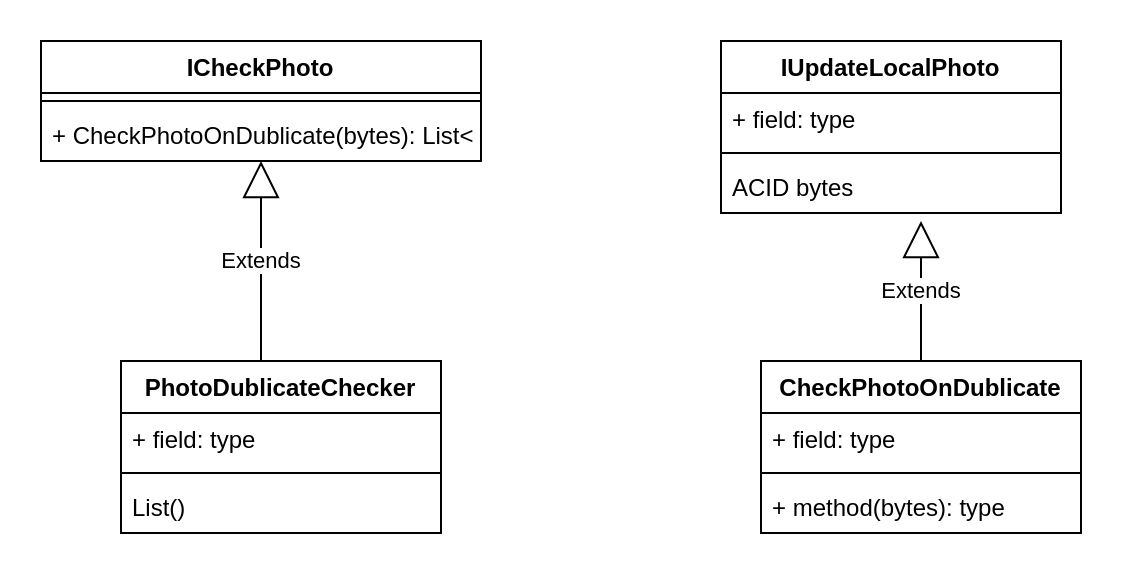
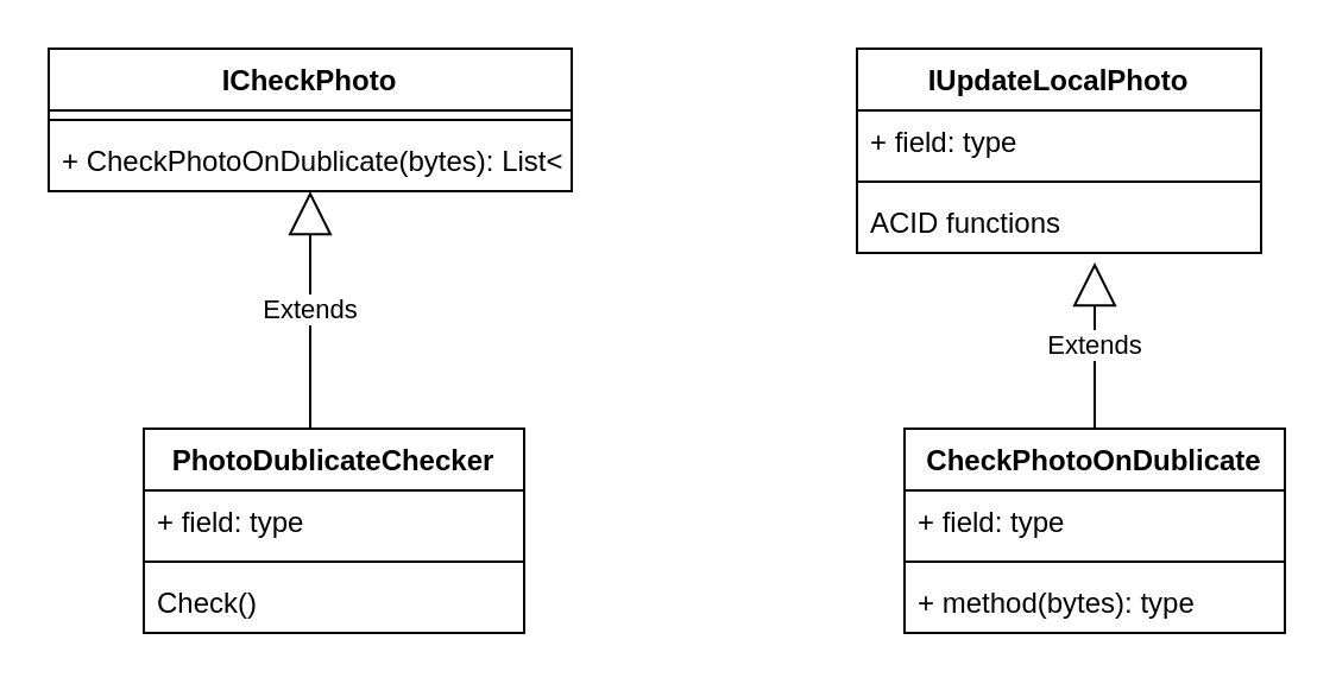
  <mxCell id="0" />
  <mxCell id="1" parent="0" />
  <mxCell id="2" value="PhotoDublicateChecker" style="swimlane;fontStyle=1;align=center;verticalAlign=top;childLayout=stackLayout;horizontal=1;startSize=26;horizontalStack=0;resizeParent=1;resizeParentMax=0;resizeLast=0;collapsible=1;marginBottom=0;" vertex="1" parent="1"><mxGeometry x="60" y="180" width="160" height="86" as="geometry" /></mxCell>
  <mxCell id="3" value="Extends" style="endArrow=block;endSize=16;endFill=0;html=1;rounded=0;" edge="1" parent="2" target="9"><mxGeometry width="160" relative="1" as="geometry"><mxPoint x="70" as="sourcePoint" /><mxPoint x="230" as="targetPoint" /></mxGeometry></mxCell>
  <mxCell id="4" value="+ field: type" style="text;strokeColor=none;fillColor=none;align=left;verticalAlign=top;spacingLeft=4;spacingRight=4;overflow=hidden;rotatable=0;points=[[0,0.5],[1,0.5]];portConstraint=eastwest;" vertex="1" parent="2"><mxGeometry y="26" width="160" height="26" as="geometry" /></mxCell>
  <mxCell id="5" value="" style="line;strokeWidth=1;fillColor=none;align=left;verticalAlign=middle;spacingTop=-1;spacingLeft=3;spacingRight=3;rotatable=0;labelPosition=right;points=[];portConstraint=eastwest;" vertex="1" parent="2"><mxGeometry y="52" width="160" height="8" as="geometry" /></mxCell>
- <mxCell id="6" value="List()" style="text;strokeColor=none;fillColor=none;align=left;verticalAlign=top;spacingLeft=4;spacingRight=4;overflow=hidden;rotatable=0;points=[[0,0.5],[1,0.5]];portConstraint=eastwest;" vertex="1" parent="2"><mxGeometry y="60" width="160" height="26" as="geometry" /></mxCell>
+ <mxCell id="6" value="Check()" style="text;strokeColor=none;fillColor=none;align=left;verticalAlign=top;spacingLeft=4;spacingRight=4;overflow=hidden;rotatable=0;points=[[0,0.5],[1,0.5]];portConstraint=eastwest;" vertex="1" parent="2"><mxGeometry y="60" width="160" height="26" as="geometry" /></mxCell>
  <mxCell id="7" value="ICheckPhoto" style="swimlane;fontStyle=1;align=center;verticalAlign=top;childLayout=stackLayout;horizontal=1;startSize=26;horizontalStack=0;resizeParent=1;resizeParentMax=0;resizeLast=0;collapsible=1;marginBottom=0;" vertex="1" parent="1"><mxGeometry x="20" y="20" width="220" height="60" as="geometry" /></mxCell>
  <mxCell id="8" value="" style="line;strokeWidth=1;fillColor=none;align=left;verticalAlign=middle;spacingTop=-1;spacingLeft=3;spacingRight=3;rotatable=0;labelPosition=right;points=[];portConstraint=eastwest;" vertex="1" parent="7"><mxGeometry y="26" width="220" height="8" as="geometry" /></mxCell>
  <mxCell id="9" value="+ CheckPhotoOnDublicate(bytes): List&lt;id&gt;" style="text;strokeColor=none;fillColor=none;align=left;verticalAlign=top;spacingLeft=4;spacingRight=4;overflow=hidden;rotatable=0;points=[[0,0.5],[1,0.5]];portConstraint=eastwest;" vertex="1" parent="7"><mxGeometry y="34" width="220" height="26" as="geometry" /></mxCell>
  <mxCell id="10" value="CheckPhotoOnDublicate" style="swimlane;fontStyle=1;align=center;verticalAlign=top;childLayout=stackLayout;horizontal=1;startSize=26;horizontalStack=0;resizeParent=1;resizeParentMax=0;resizeLast=0;collapsible=1;marginBottom=0;" vertex="1" parent="1"><mxGeometry x="380" y="180" width="160" height="86" as="geometry" /></mxCell>
  <mxCell id="11" value="+ field: type" style="text;strokeColor=none;fillColor=none;align=left;verticalAlign=top;spacingLeft=4;spacingRight=4;overflow=hidden;rotatable=0;points=[[0,0.5],[1,0.5]];portConstraint=eastwest;" vertex="1" parent="10"><mxGeometry y="26" width="160" height="26" as="geometry" /></mxCell>
  <mxCell id="12" value="" style="line;strokeWidth=1;fillColor=none;align=left;verticalAlign=middle;spacingTop=-1;spacingLeft=3;spacingRight=3;rotatable=0;labelPosition=right;points=[];portConstraint=eastwest;" vertex="1" parent="10"><mxGeometry y="52" width="160" height="8" as="geometry" /></mxCell>
  <mxCell id="13" value="+ method(bytes): type" style="text;strokeColor=none;fillColor=none;align=left;verticalAlign=top;spacingLeft=4;spacingRight=4;overflow=hidden;rotatable=0;points=[[0,0.5],[1,0.5]];portConstraint=eastwest;" vertex="1" parent="10"><mxGeometry y="60" width="160" height="26" as="geometry" /></mxCell>
  <mxCell id="14" value="IUpdateLocalPhoto" style="swimlane;fontStyle=1;align=center;verticalAlign=top;childLayout=stackLayout;horizontal=1;startSize=26;horizontalStack=0;resizeParent=1;resizeParentMax=0;resizeLast=0;collapsible=1;marginBottom=0;" vertex="1" parent="1"><mxGeometry x="360" y="20" width="170" height="86" as="geometry" /></mxCell>
  <mxCell id="15" value="+ field: type" style="text;strokeColor=none;fillColor=none;align=left;verticalAlign=top;spacingLeft=4;spacingRight=4;overflow=hidden;rotatable=0;points=[[0,0.5],[1,0.5]];portConstraint=eastwest;" vertex="1" parent="14"><mxGeometry y="26" width="170" height="26" as="geometry" /></mxCell>
  <mxCell id="16" value="" style="line;strokeWidth=1;fillColor=none;align=left;verticalAlign=middle;spacingTop=-1;spacingLeft=3;spacingRight=3;rotatable=0;labelPosition=right;points=[];portConstraint=eastwest;" vertex="1" parent="14"><mxGeometry y="52" width="170" height="8" as="geometry" /></mxCell>
- <mxCell id="17" value="ACID bytes" style="text;strokeColor=none;fillColor=none;align=left;verticalAlign=top;spacingLeft=4;spacingRight=4;overflow=hidden;rotatable=0;points=[[0,0.5],[1,0.5]];portConstraint=eastwest;" vertex="1" parent="14"><mxGeometry y="60" width="170" height="26" as="geometry" /></mxCell>
+ <mxCell id="17" value="ACID functions" style="text;strokeColor=none;fillColor=none;align=left;verticalAlign=top;spacingLeft=4;spacingRight=4;overflow=hidden;rotatable=0;points=[[0,0.5],[1,0.5]];portConstraint=eastwest;" vertex="1" parent="14"><mxGeometry y="60" width="170" height="26" as="geometry" /></mxCell>
  <mxCell id="18" value="Extends" style="endArrow=block;endSize=16;endFill=0;html=1;rounded=0;exitX=0.5;exitY=0;exitDx=0;exitDy=0;" edge="1" parent="1" source="10"><mxGeometry width="160" relative="1" as="geometry"><mxPoint x="440" y="170" as="sourcePoint" /><mxPoint x="460" y="110" as="targetPoint" /></mxGeometry></mxCell>
